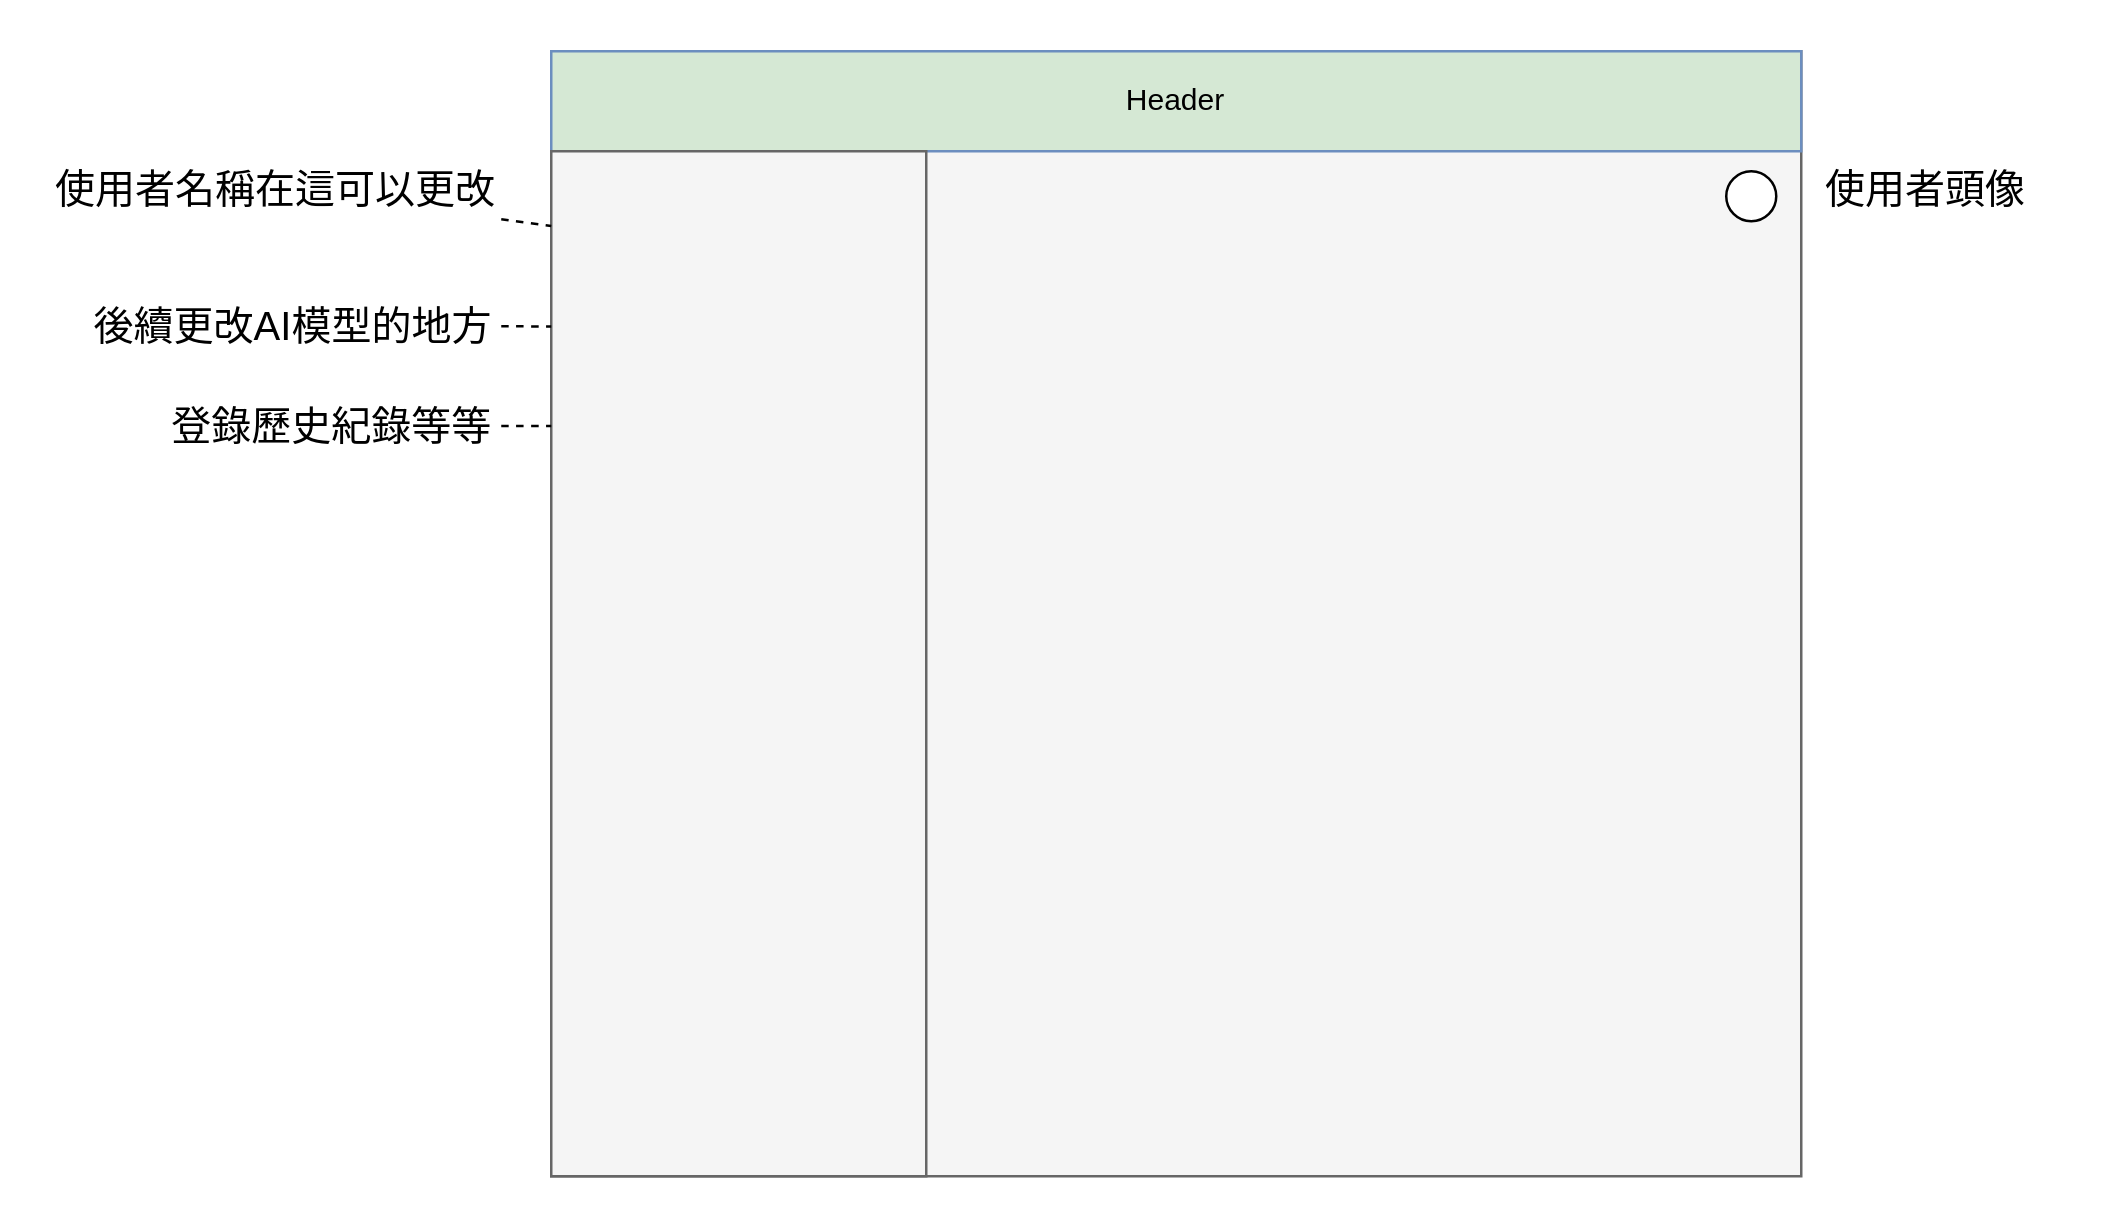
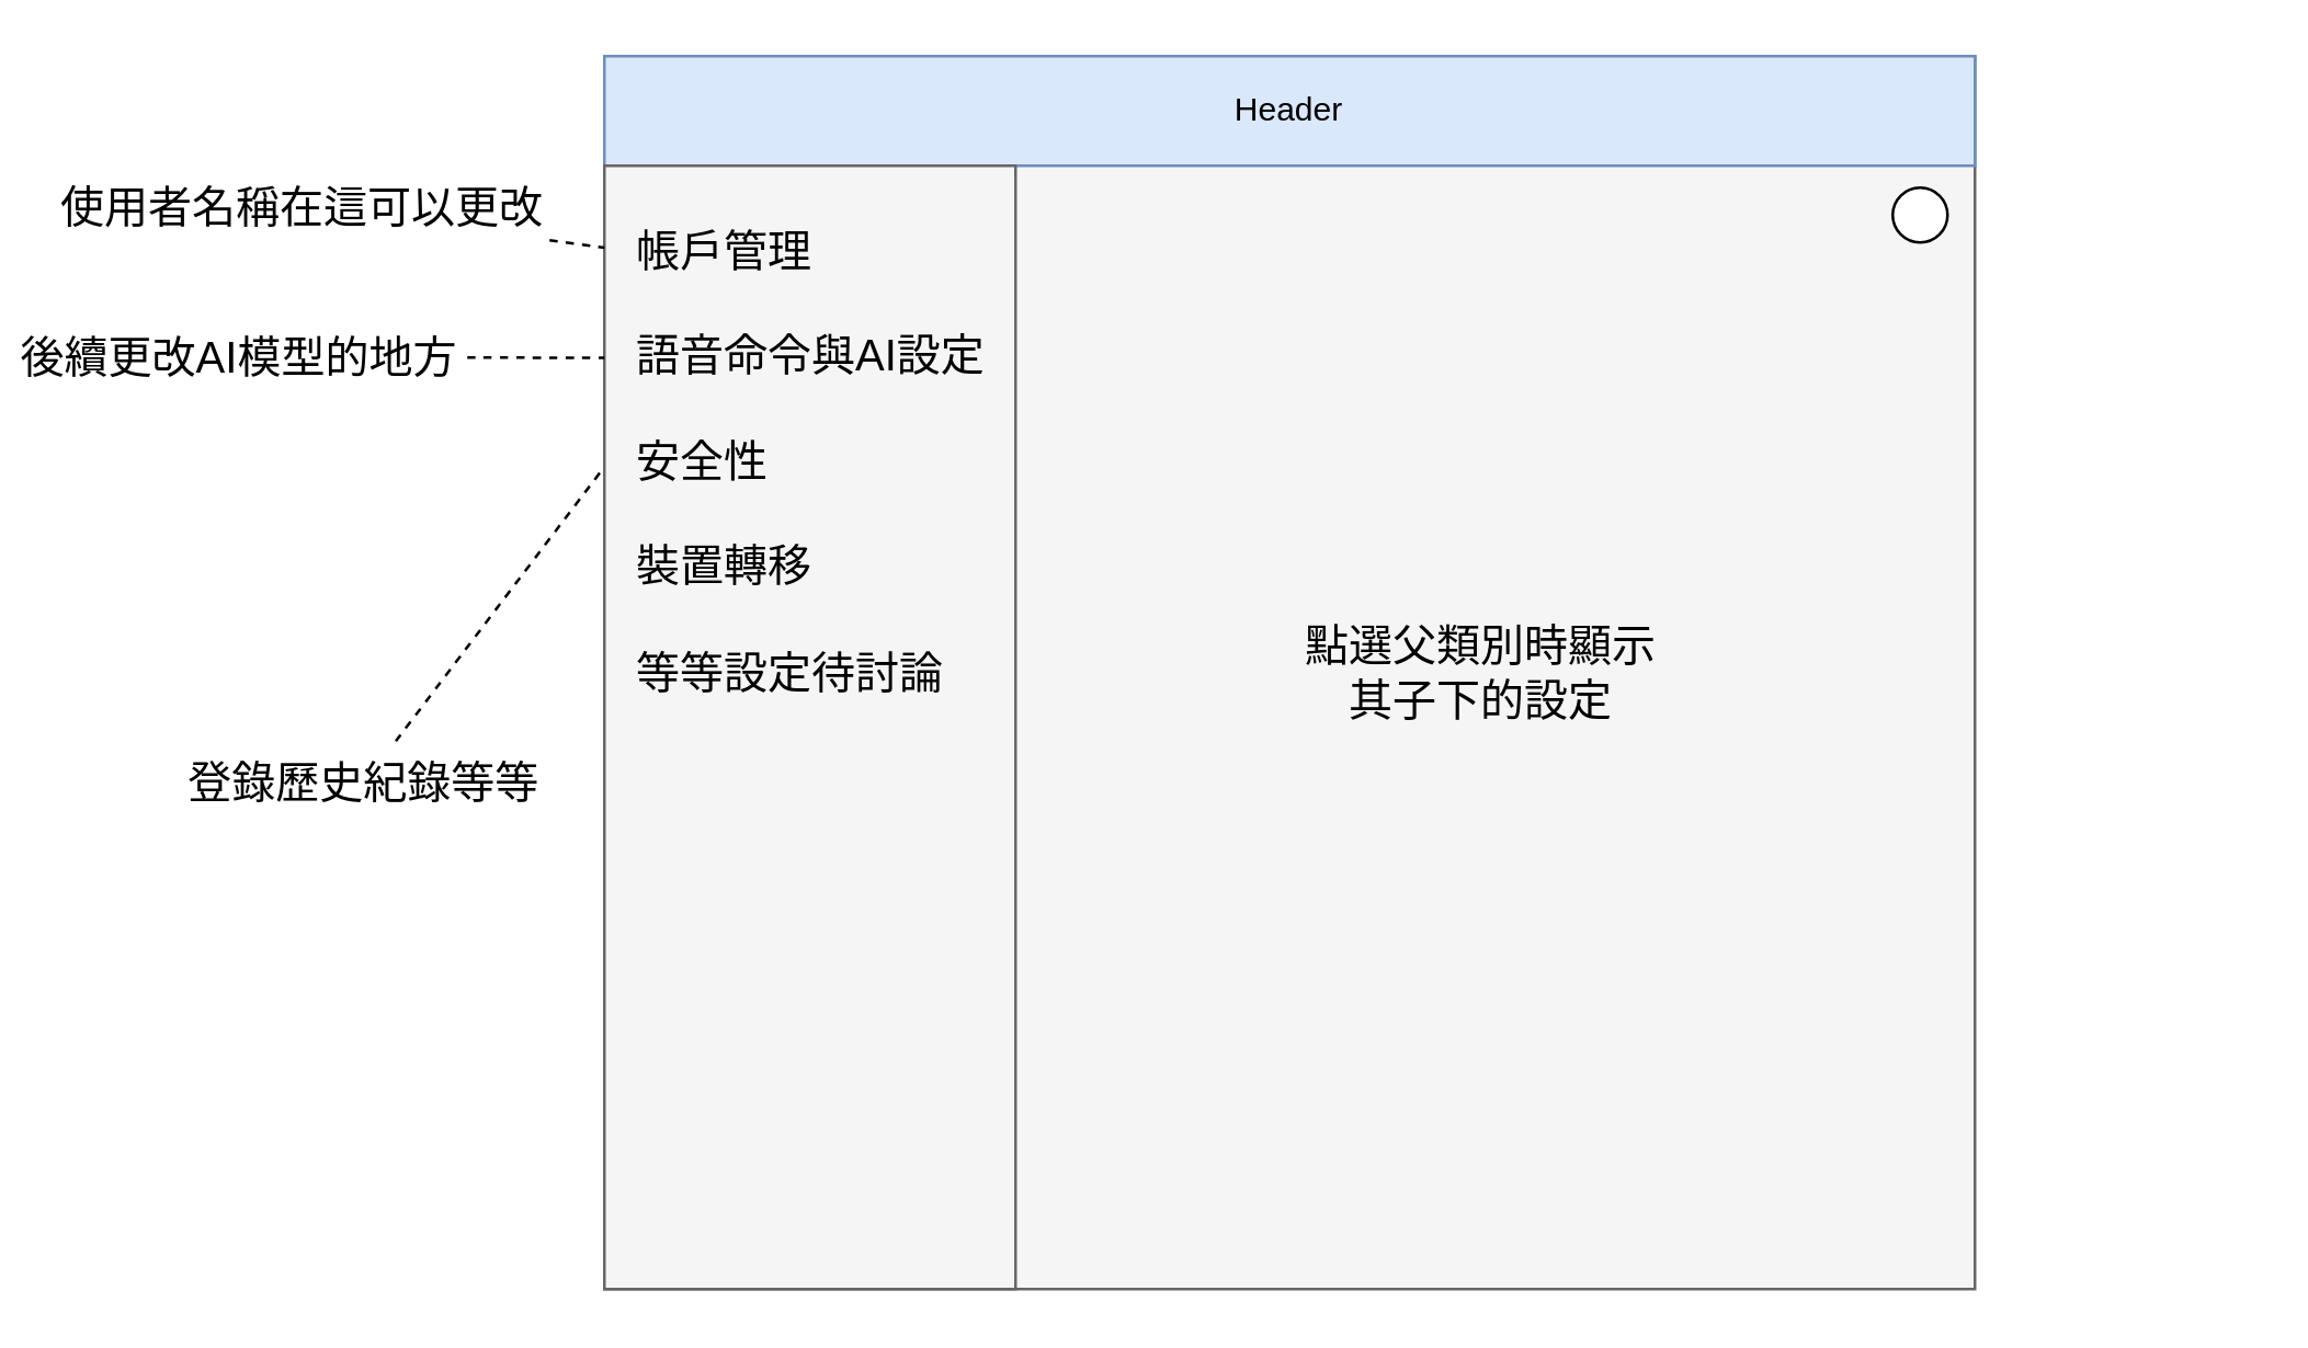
  <mxCell id="0" />
  <mxCell id="1" parent="0" />
  <mxCell id="2" value="" style="rounded=0;whiteSpace=wrap;html=1;fillColor=#f5f5f5;fontColor=#333333;strokeColor=#666666;" parent="1" vertex="1"><mxGeometry x="220" y="20" width="500" height="450" as="geometry" /></mxCell>
- <mxCell id="3" value="Header" style="rounded=0;whiteSpace=wrap;html=1;fillColor=#d5e8d4;strokeColor=#6c8ebf;" parent="1" vertex="1"><mxGeometry x="220" y="20" width="500" height="40" as="geometry" /></mxCell>
+ <mxCell id="3" value="Header" style="rounded=0;whiteSpace=wrap;html=1;fillColor=#dae8fc;strokeColor=#6c8ebf;" parent="1" vertex="1"><mxGeometry x="220" y="20" width="500" height="40" as="geometry" /></mxCell>
  <mxCell id="4" value="" style="rounded=0;whiteSpace=wrap;html=1;fillColor=#f5f5f5;strokeColor=#666666;fontColor=#333333;" parent="1" vertex="1"><mxGeometry x="220" y="60" width="150" height="410" as="geometry" /></mxCell>
- <mxCell id="7" value="後續更改AI模型的地方" style="text;strokeColor=none;fillColor=none;html=1;align=center;verticalAlign=middle;whiteSpace=wrap;rounded=0;fontSize=16;" parent="1" vertex="1"><mxGeometry x="34" y="115" width="166" height="30" as="geometry" /></mxCell>
+ <mxCell id="5" value="帳戶管理&lt;div&gt;&lt;br&gt;&lt;div&gt;語音命令與AI設定&lt;/div&gt;&lt;/div&gt;&lt;div&gt;&lt;br&gt;&lt;/div&gt;&lt;div&gt;安全性&lt;/div&gt;&lt;div&gt;&lt;br&gt;&lt;/div&gt;&lt;div&gt;裝置轉移&lt;br&gt;&lt;/div&gt;&lt;div&gt;&lt;br&gt;&lt;/div&gt;&lt;div&gt;等等設定待討論&lt;/div&gt;" style="text;strokeColor=none;fillColor=none;html=1;align=left;verticalAlign=top;whiteSpace=wrap;rounded=0;fontSize=16;labelPosition=center;verticalLabelPosition=middle;fontColor=default;" parent="1" vertex="1"><mxGeometry x="230" y="75" width="140" height="340" as="geometry" /></mxCell>
+ <mxCell id="6" value="點選父類別時顯示其子下的設定" style="text;strokeColor=none;fillColor=none;html=1;align=center;verticalAlign=middle;whiteSpace=wrap;rounded=0;fontSize=16;" parent="1" vertex="1"><mxGeometry x="470" y="230" width="140" height="30" as="geometry" /></mxCell>
+ <mxCell id="7" value="後續更改AI模型的地方" style="text;strokeColor=none;fillColor=none;html=1;align=center;verticalAlign=middle;whiteSpace=wrap;rounded=0;fontSize=16;" parent="1" vertex="1"><mxGeometry x="4" y="115" width="166" height="30" as="geometry" /></mxCell>
  <mxCell id="8" value="" style="edgeStyle=none;orthogonalLoop=1;jettySize=auto;html=1;endArrow=none;startArrow=none;endSize=8;startSize=8;rounded=0;fontSize=12;curved=1;startFill=0;dashed=1;entryX=0;entryY=0.171;entryDx=0;entryDy=0;entryPerimeter=0;exitX=1;exitY=0.5;exitDx=0;exitDy=0;" parent="1" source="7" target="4" edge="1"><mxGeometry width="140" relative="1" as="geometry"><mxPoint x="60" y="140" as="sourcePoint" /><mxPoint x="200" y="140" as="targetPoint" /><Array as="points" /></mxGeometry></mxCell>
  <mxCell id="9" value="使用者名稱在這可以更改" style="text;strokeColor=none;fillColor=none;html=1;align=center;verticalAlign=middle;whiteSpace=wrap;rounded=0;fontSize=16;" parent="1" vertex="1"><mxGeometry x="20" y="60" width="180" height="30" as="geometry" /></mxCell>
  <mxCell id="10" value="" style="edgeStyle=none;orthogonalLoop=1;jettySize=auto;html=1;endArrow=none;startArrow=none;endSize=8;startSize=8;rounded=0;fontSize=12;curved=1;startFill=0;dashed=1;entryX=0;entryY=0.073;entryDx=0;entryDy=0;entryPerimeter=0;" parent="1" source="9" target="4" edge="1"><mxGeometry width="140" relative="1" as="geometry"><mxPoint x="140" y="60" as="sourcePoint" /><mxPoint x="200" y="55" as="targetPoint" /><Array as="points" /></mxGeometry></mxCell>
- <mxCell id="11" value="登錄歷史紀錄等等" style="text;strokeColor=none;fillColor=none;html=1;align=center;verticalAlign=middle;whiteSpace=wrap;rounded=0;fontSize=16;" parent="1" vertex="1"><mxGeometry x="65" y="155" width="135" height="30" as="geometry" /></mxCell>
+ <mxCell id="11" value="登錄歷史紀錄等等" style="text;strokeColor=none;fillColor=none;html=1;align=center;verticalAlign=middle;whiteSpace=wrap;rounded=0;fontSize=16;" parent="1" vertex="1"><mxGeometry x="65" y="270" width="135" height="30" as="geometry" /></mxCell>
  <mxCell id="12" value="" style="edgeStyle=none;orthogonalLoop=1;jettySize=auto;html=1;endArrow=none;startArrow=none;endSize=8;startSize=8;rounded=0;fontSize=12;curved=1;startFill=0;dashed=1;entryX=0;entryY=0.268;entryDx=0;entryDy=0;entryPerimeter=0;" parent="1" source="11" target="4" edge="1"><mxGeometry width="140" relative="1" as="geometry"><mxPoint x="140" as="sourcePoint" y="160" /><mxPoint x="210" y="165" as="targetPoint" /><Array as="points" /></mxGeometry></mxCell>
  <mxCell id="13" value="" style="ellipse;whiteSpace=wrap;html=1;" parent="1" vertex="1"><mxGeometry x="690" y="68" width="20" height="20" as="geometry" /></mxCell>
- <mxCell id="14" value="使用者頭像" style="text;strokeColor=none;fillColor=none;html=1;align=center;verticalAlign=middle;whiteSpace=wrap;rounded=0;fontSize=16;" parent="1" vertex="1"><mxGeometry x="720" y="60" width="100" height="30" as="geometry" /></mxCell>
